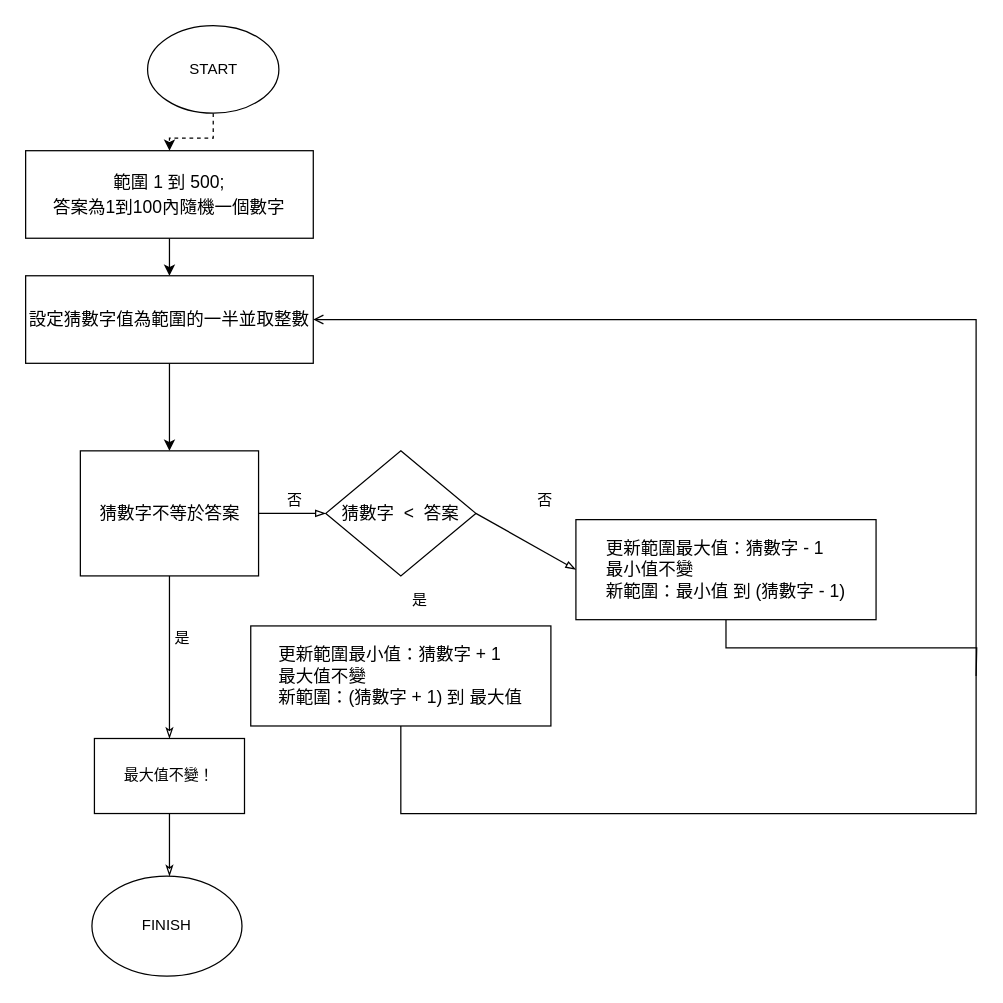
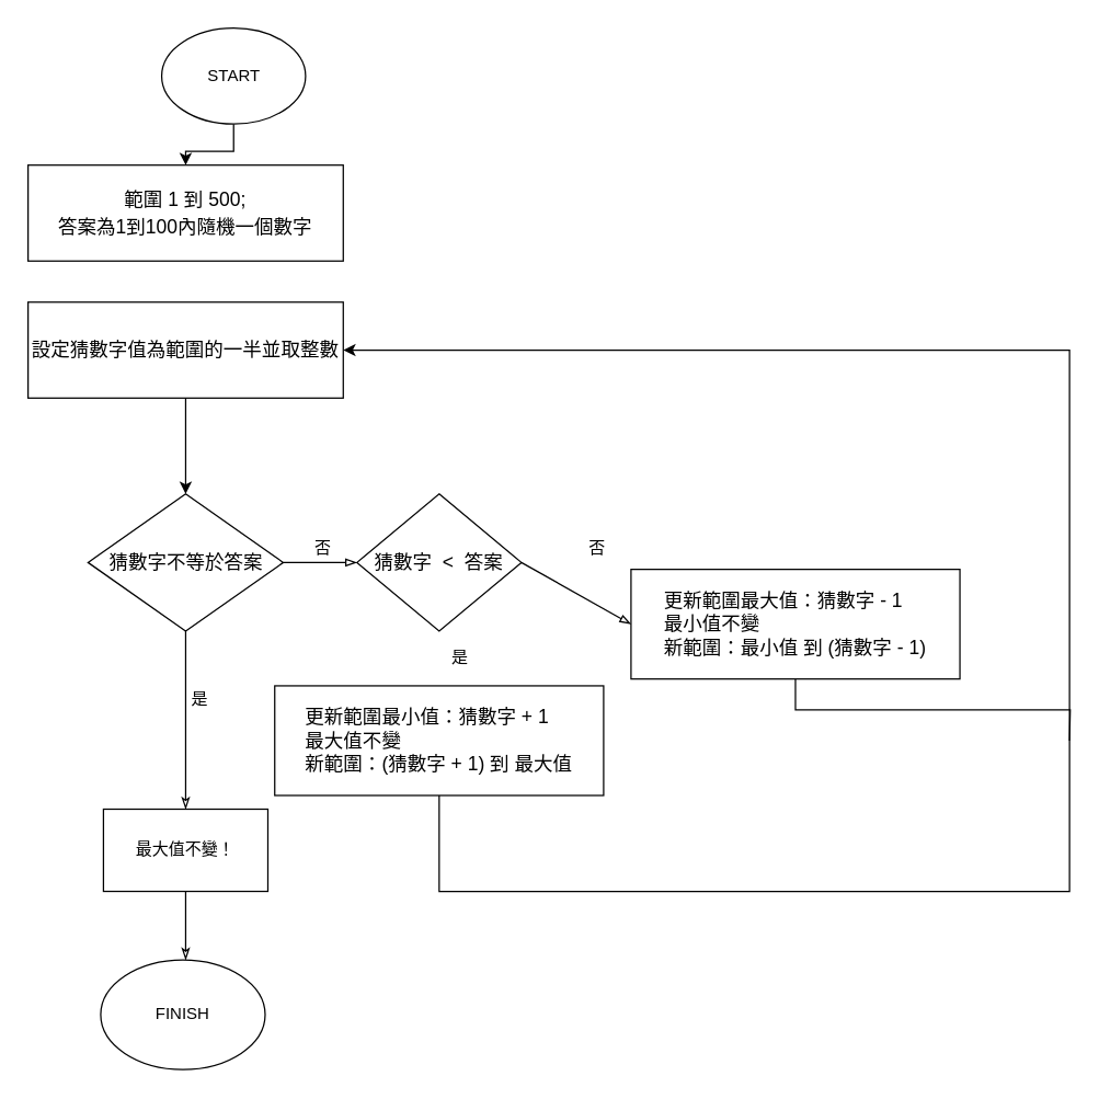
  <mxCell id="0" />
  <mxCell id="1" parent="0" />
- <mxCell id="2" value="" style="edgeStyle=orthogonalEdgeStyle;rounded=0;orthogonalLoop=1;jettySize=auto;html=1;entryX=0.5;entryY=0;entryDx=0;entryDy=0;" edge="1" parent="1" source="3" target="5"><mxGeometry relative="1" as="geometry"><mxPoint x="125" y="247" as="targetPoint" /></mxGeometry></mxCell>
  <mxCell id="3" value="&lt;font style=&quot;font-size: 14px ; line-height: 140%&quot;&gt;範圍 1 到 500;&lt;br&gt;答案為1到100內隨機一個數字&lt;br&gt;&lt;/font&gt;" style="rounded=0;whiteSpace=wrap;html=1;" vertex="1" parent="1"><mxGeometry x="20" y="120" width="230" height="70" as="geometry" /></mxCell>
  <mxCell id="4" style="edgeStyle=orthogonalEdgeStyle;rounded=0;orthogonalLoop=1;jettySize=auto;html=1;exitX=0.5;exitY=1;exitDx=0;exitDy=0;entryX=0.5;entryY=0;entryDx=0;entryDy=0;" edge="1" parent="1" source="5" target="10"><mxGeometry relative="1" as="geometry" /></mxCell>
  <mxCell id="5" value="&lt;font style=&quot;font-size: 14px ; line-height: 140%&quot;&gt;設定猜數字值為範圍的一半並取整數 &lt;br&gt;&lt;/font&gt;" style="rounded=0;whiteSpace=wrap;html=1;" vertex="1" parent="1"><mxGeometry x="20" y="220" width="230" height="70" as="geometry" /></mxCell>
- <mxCell id="6" style="edgeStyle=orthogonalEdgeStyle;rounded=0;orthogonalLoop=1;jettySize=auto;html=1;exitX=0.5;exitY=1;exitDx=0;exitDy=0;entryX=0.5;entryY=0;entryDx=0;entryDy=0;dashed=1;" edge="1" parent="1" source="7" target="3"><mxGeometry relative="1" as="geometry" /></mxCell>
+ <mxCell id="6" style="edgeStyle=orthogonalEdgeStyle;rounded=0;orthogonalLoop=1;jettySize=auto;html=1;exitX=0.5;exitY=1;exitDx=0;exitDy=0;entryX=0.5;entryY=0;entryDx=0;entryDy=0;" edge="1" parent="1" source="7" target="3"><mxGeometry relative="1" as="geometry" /></mxCell>
  <mxCell id="7" value="START" style="ellipse;whiteSpace=wrap;html=1;" vertex="1" parent="1"><mxGeometry x="117.5" y="20" width="105" height="70" as="geometry" /></mxCell>
  <mxCell id="8" style="edgeStyle=orthogonalEdgeStyle;rounded=0;orthogonalLoop=1;jettySize=auto;html=1;exitX=0.5;exitY=1;exitDx=0;exitDy=0;endArrow=classicThin;endFill=0;entryX=0.5;entryY=0;entryDx=0;entryDy=0;" edge="1" parent="1" source="10" target="14"><mxGeometry relative="1" as="geometry"><mxPoint x="135" y="460" as="targetPoint" /></mxGeometry></mxCell>
  <mxCell id="9" style="rounded=0;orthogonalLoop=1;jettySize=auto;html=1;exitX=1;exitY=0.5;exitDx=0;exitDy=0;endArrow=blockThin;endFill=0;entryX=0;entryY=0.5;entryDx=0;entryDy=0;" edge="1" parent="1" source="10" target="16"><mxGeometry relative="1" as="geometry"><mxPoint x="260" y="370" as="targetPoint" /></mxGeometry></mxCell>
- <mxCell id="10" value="&lt;font style=&quot;font-size: 14px&quot;&gt;猜數字不等於答案&lt;/font&gt;" style="whiteSpace=wrap;html=1;rounded=0;" vertex="1" parent="1"><mxGeometry x="63.75" y="360" width="142.5" height="100" as="geometry" /></mxCell>
+ <mxCell id="10" value="&lt;font style=&quot;font-size: 14px&quot;&gt;猜數字不等於答案&lt;/font&gt;" style="rhombus;whiteSpace=wrap;html=1;" vertex="1" parent="1"><mxGeometry x="63.75" y="360" width="142.5" height="100" as="geometry" /></mxCell>
  <mxCell id="11" value="是" style="text;html=1;resizable=0;autosize=1;align=center;verticalAlign=middle;points=[];fillColor=none;strokeColor=none;rounded=0;" vertex="1" parent="1"><mxGeometry x="130" y="500" width="30" height="20" as="geometry" /></mxCell>
  <mxCell id="12" value="否" style="text;html=1;resizable=0;autosize=1;align=center;verticalAlign=middle;points=[];fillColor=none;strokeColor=none;rounded=0;" vertex="1" parent="1"><mxGeometry x="220" y="390" width="30" height="20" as="geometry" /></mxCell>
  <mxCell id="13" style="edgeStyle=none;rounded=0;orthogonalLoop=1;jettySize=auto;html=1;exitX=0.5;exitY=1;exitDx=0;exitDy=0;endArrow=classicThin;endFill=0;" edge="1" parent="1" source="14"><mxGeometry relative="1" as="geometry"><mxPoint x="135" y="700" as="targetPoint" /></mxGeometry></mxCell>
  <mxCell id="14" value="最大值不變！" style="rounded=0;whiteSpace=wrap;html=1;" vertex="1" parent="1"><mxGeometry x="75" y="590" width="120" height="60" as="geometry" /></mxCell>
  <mxCell id="15" value="FINISH" style="ellipse;whiteSpace=wrap;html=1;" vertex="1" parent="1"><mxGeometry x="73" y="700" width="120" height="80" as="geometry" /></mxCell>
  <mxCell id="16" value="&lt;font style=&quot;font-size: 14px&quot;&gt;猜數字&amp;nbsp; &amp;lt;&amp;nbsp; 答案&lt;/font&gt;" style="rhombus;whiteSpace=wrap;html=1;" vertex="1" parent="1"><mxGeometry x="260" y="360" width="120" height="100" as="geometry" /></mxCell>
- <mxCell id="17" style="edgeStyle=orthogonalEdgeStyle;rounded=0;orthogonalLoop=1;jettySize=auto;html=1;exitX=0.5;exitY=1;exitDx=0;exitDy=0;entryX=1;entryY=0.5;entryDx=0;entryDy=0;endArrow=open;endFill=1;" edge="1" parent="1" source="18" target="5"><mxGeometry relative="1" as="geometry"><Array as="points"><mxPoint x="320" y="650" /><mxPoint x="780" y="650" /><mxPoint x="780" y="255" /></Array></mxGeometry></mxCell>
+ <mxCell id="17" style="edgeStyle=orthogonalEdgeStyle;rounded=0;orthogonalLoop=1;jettySize=auto;html=1;exitX=0.5;exitY=1;exitDx=0;exitDy=0;entryX=1;entryY=0.5;entryDx=0;entryDy=0;endArrow=classic;endFill=1;" edge="1" parent="1" source="18" target="5"><mxGeometry relative="1" as="geometry"><Array as="points"><mxPoint x="320" y="650" /><mxPoint x="780" y="650" /><mxPoint x="780" y="255" /></Array></mxGeometry></mxCell>
  <mxCell id="18" value="&lt;p style=&quot;line-height: 140%&quot;&gt;&lt;/p&gt;&lt;div style=&quot;text-align: left ; font-size: 14px&quot;&gt;&lt;font style=&quot;font-size: 14px&quot;&gt;更新範圍最小值：猜數字 + 1&lt;/font&gt;&lt;/div&gt;&lt;div style=&quot;text-align: left ; font-size: 14px&quot;&gt;&lt;font style=&quot;font-size: 14px&quot;&gt;最大值不變&lt;/font&gt;&lt;/div&gt;&lt;div style=&quot;text-align: left ; font-size: 14px&quot;&gt;&lt;span&gt;新範圍：(猜數字 + 1) 到 最大值&lt;/span&gt;&lt;/div&gt;&lt;p&gt;&lt;/p&gt;" style="rounded=0;whiteSpace=wrap;html=1;" vertex="1" parent="1"><mxGeometry x="200" y="500" width="240" height="80" as="geometry" /></mxCell>
  <mxCell id="19" value="是" style="text;html=1;resizable=0;autosize=1;align=center;verticalAlign=middle;points=[];fillColor=none;strokeColor=none;rounded=0;" vertex="1" parent="1"><mxGeometry x="320" y="470" width="30" height="20" as="geometry" /></mxCell>
  <mxCell id="20" style="rounded=0;orthogonalLoop=1;jettySize=auto;html=1;exitX=1;exitY=0.5;exitDx=0;exitDy=0;endArrow=blockThin;endFill=0;entryX=0;entryY=0.5;entryDx=0;entryDy=0;" edge="1" parent="1" target="23"><mxGeometry relative="1" as="geometry"><mxPoint x="550" y="410" as="targetPoint" /><mxPoint x="380" y="410" as="sourcePoint" /></mxGeometry></mxCell>
  <mxCell id="21" value="否" style="text;html=1;resizable=0;autosize=1;align=center;verticalAlign=middle;points=[];fillColor=none;strokeColor=none;rounded=0;" vertex="1" parent="1"><mxGeometry x="420" y="390" width="30" height="20" as="geometry" /></mxCell>
  <mxCell id="22" style="edgeStyle=orthogonalEdgeStyle;rounded=0;orthogonalLoop=1;jettySize=auto;html=1;exitX=0.5;exitY=1;exitDx=0;exitDy=0;endArrow=none;endFill=0;" edge="1" parent="1" source="23"><mxGeometry relative="1" as="geometry"><mxPoint x="780" y="540" as="targetPoint" /></mxGeometry></mxCell>
  <mxCell id="23" value="&lt;p style=&quot;line-height: 140%&quot;&gt;&lt;/p&gt;&lt;div style=&quot;text-align: left ; font-size: 14px&quot;&gt;&lt;font style=&quot;font-size: 14px&quot;&gt;更新範圍最大值：猜數字 - 1&lt;/font&gt;&lt;/div&gt;&lt;div style=&quot;text-align: left ; font-size: 14px&quot;&gt;&lt;font style=&quot;font-size: 14px&quot;&gt;最小值不變&lt;/font&gt;&lt;/div&gt;&lt;div style=&quot;text-align: left ; font-size: 14px&quot;&gt;&lt;span&gt;新範圍：最小值 到 (猜數字 - 1)&lt;/span&gt;&lt;/div&gt;&lt;p&gt;&lt;/p&gt;" style="rounded=0;whiteSpace=wrap;html=1;" vertex="1" parent="1"><mxGeometry x="460" y="415" width="240" height="80" as="geometry" /></mxCell>
